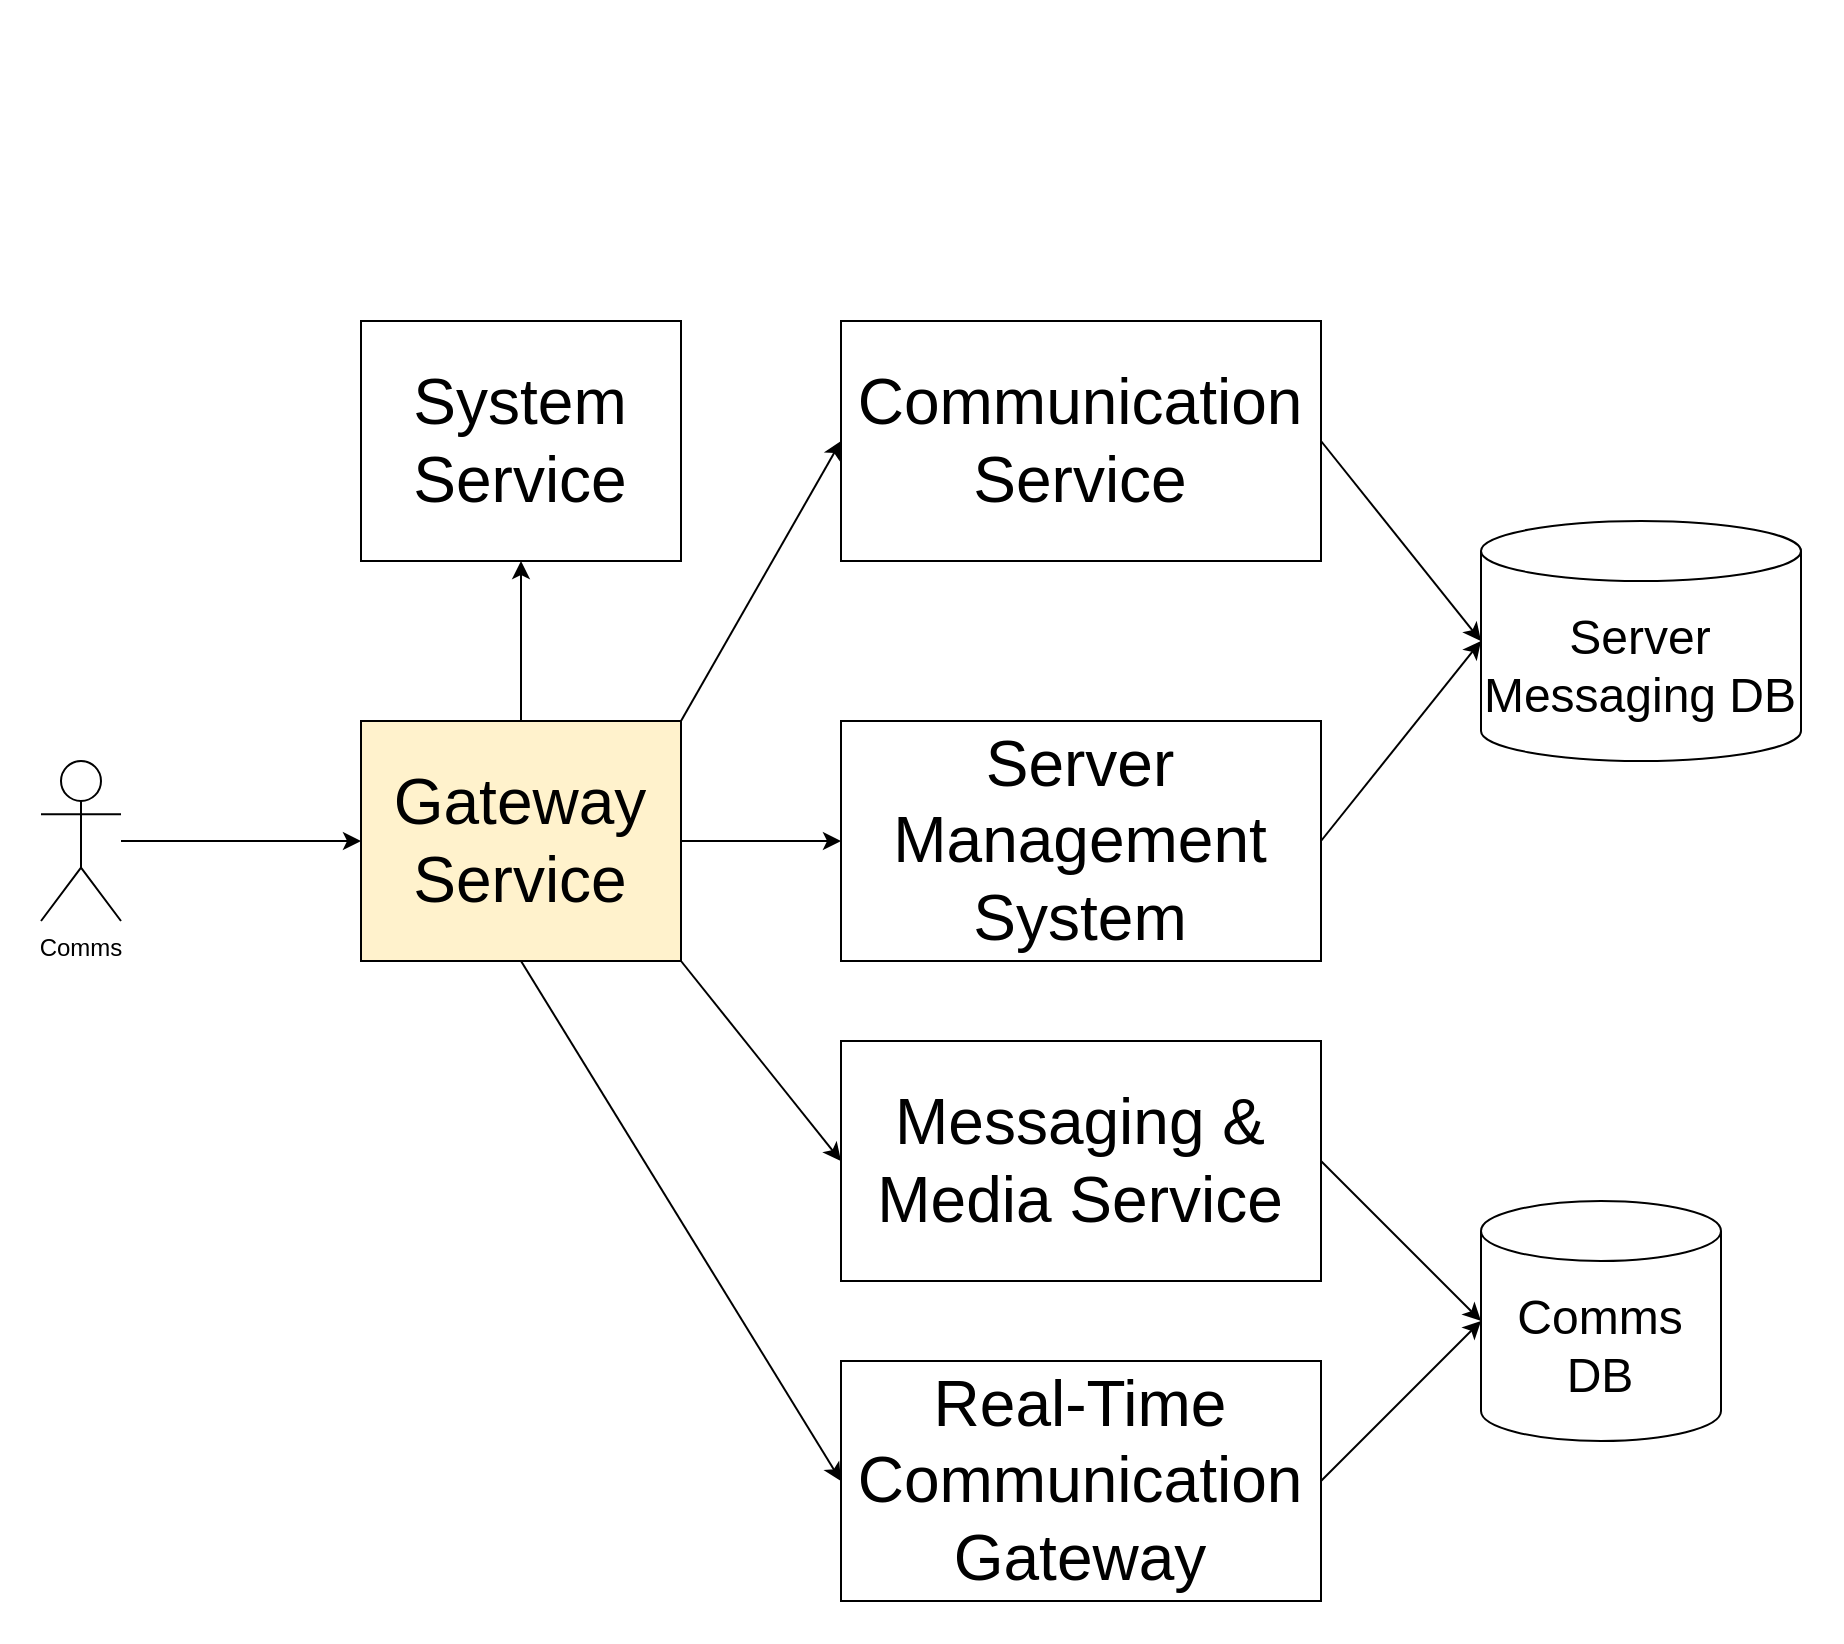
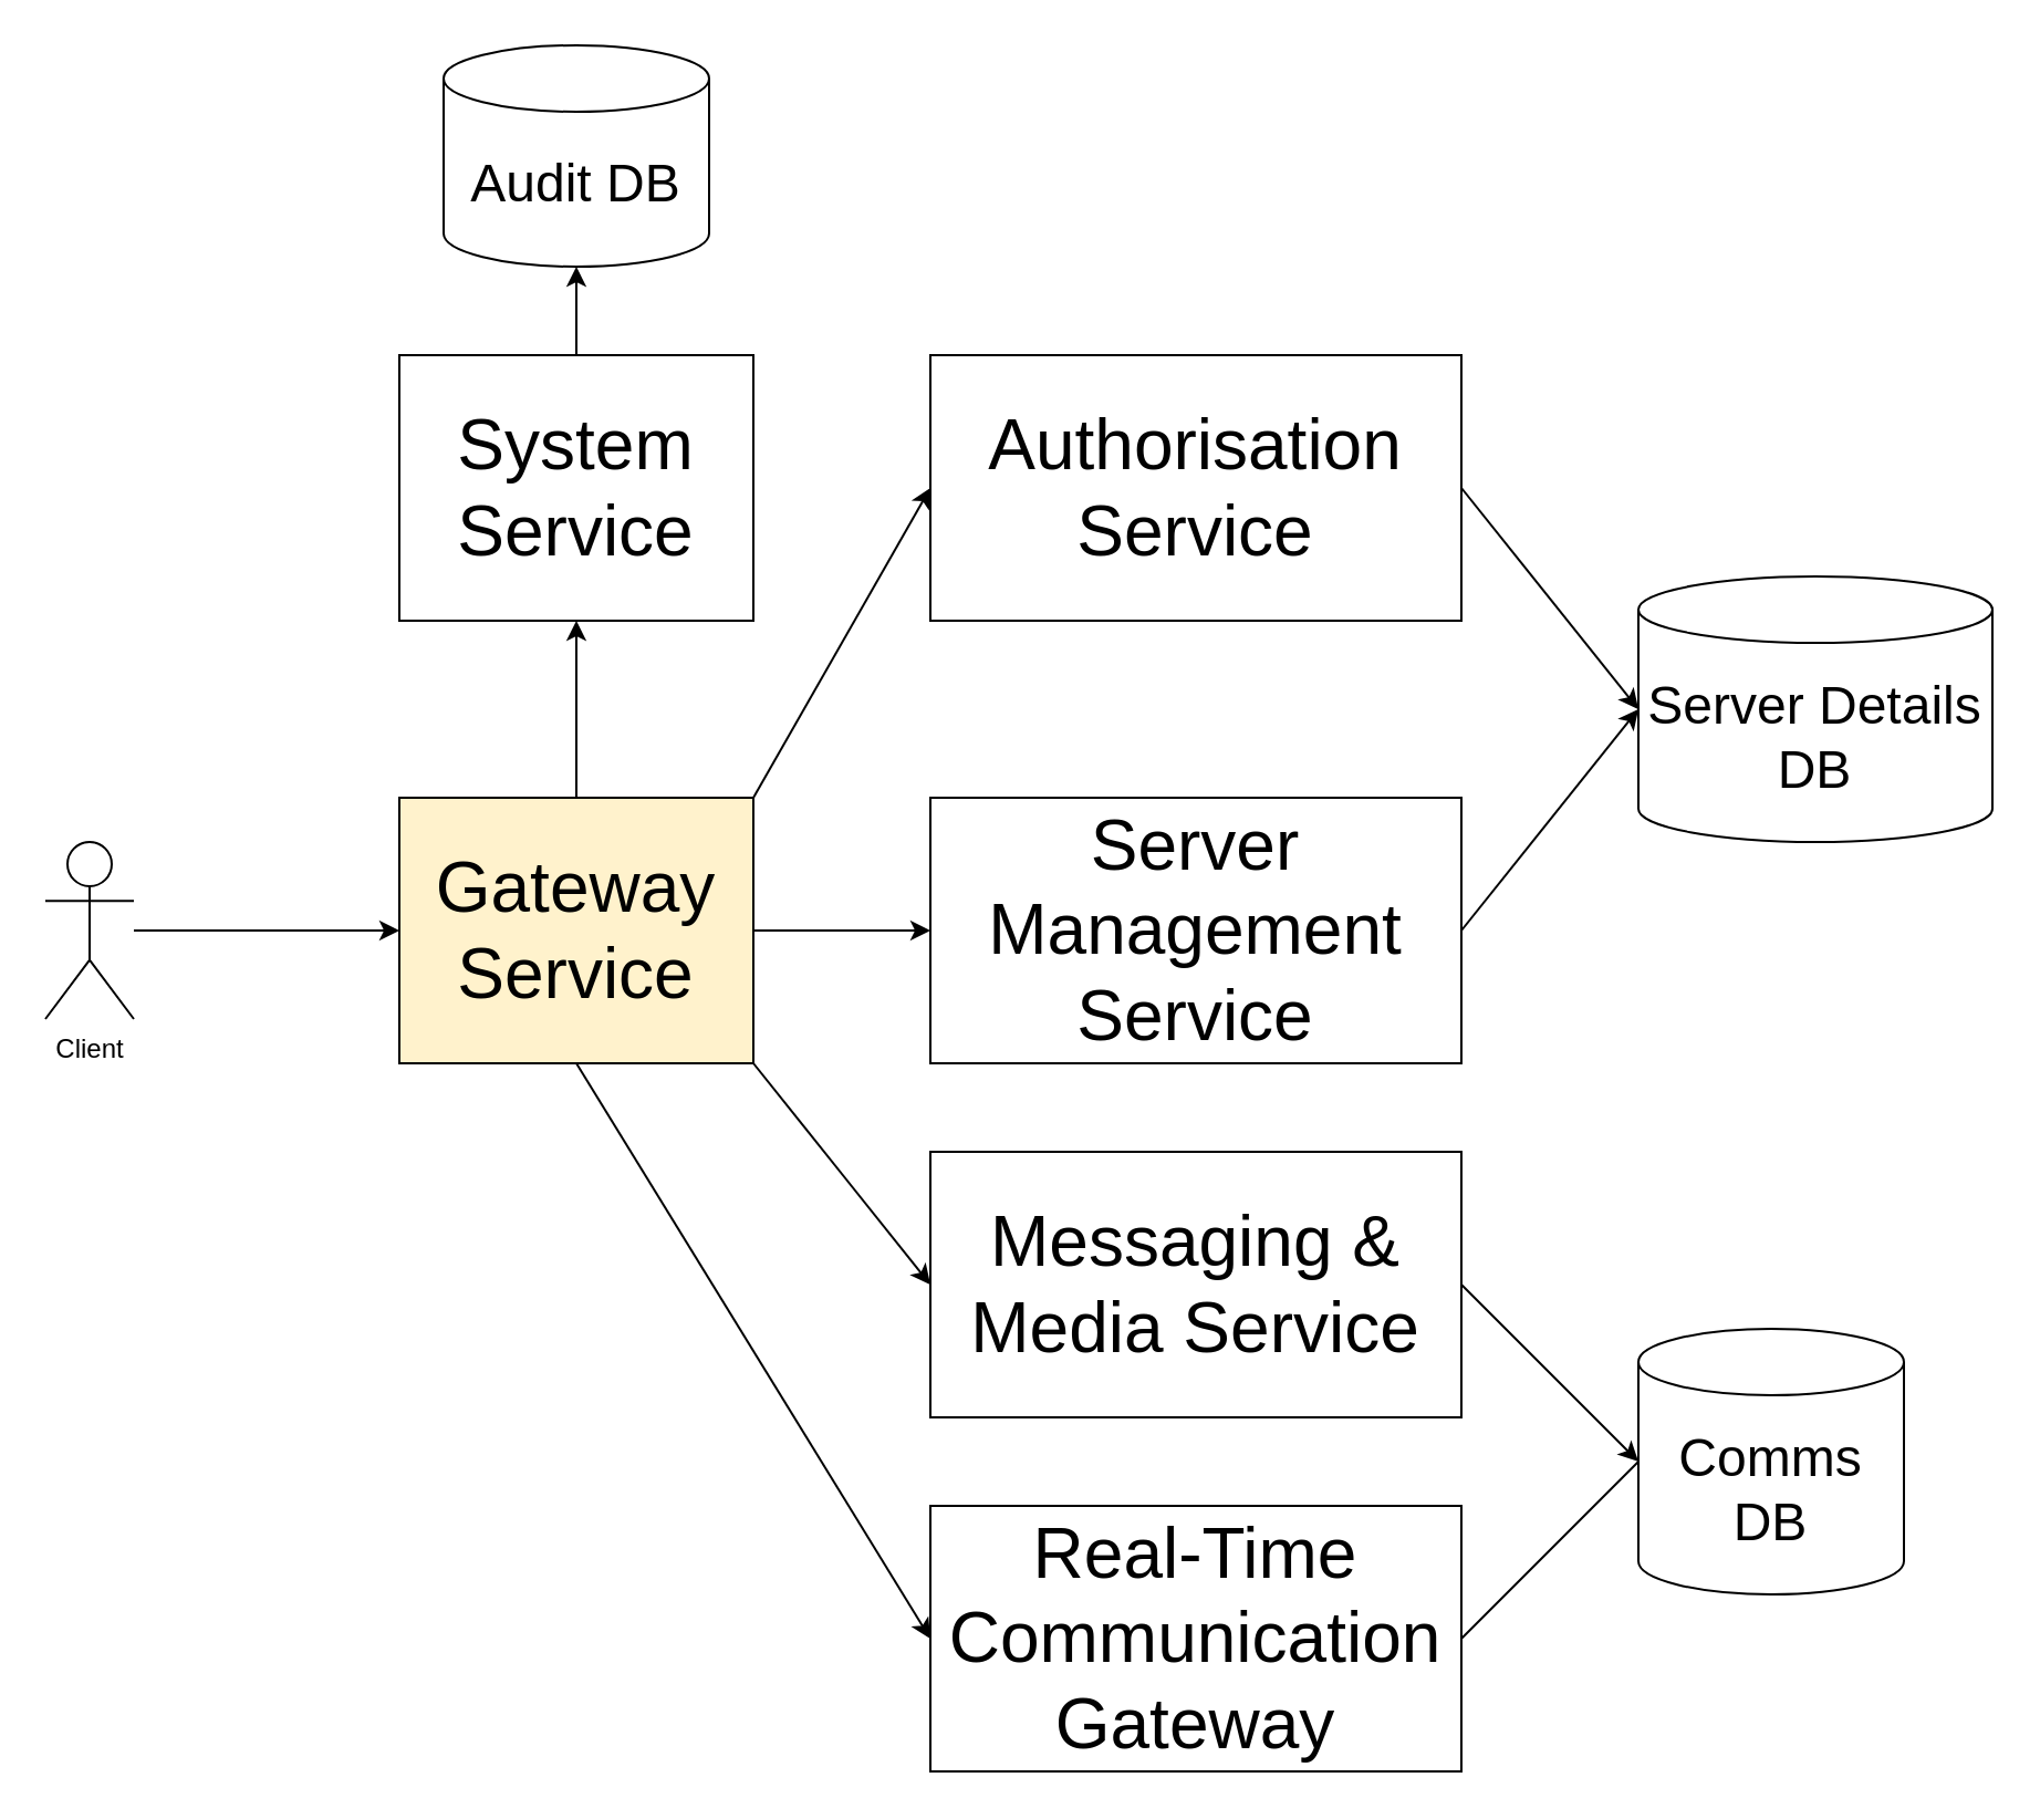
  <mxCell id="0" />
  <mxCell id="1" parent="0" />
  <mxCell id="2" value="&lt;div&gt;&lt;font style=&quot;font-size: 32px;&quot;&gt;Gateway&lt;/font&gt;&lt;/div&gt;&lt;div&gt;&lt;font style=&quot;font-size: 32px;&quot;&gt;Service&lt;/font&gt;&lt;/div&gt;" style="rounded=0;whiteSpace=wrap;html=1;fillColor=#fff2cc;" vertex="1" parent="1"><mxGeometry x="180" y="360" width="160" height="120" as="geometry" /></mxCell>
- <mxCell id="3" value="Comms" style="shape=umlActor;verticalLabelPosition=bottom;verticalAlign=top;html=1;outlineConnect=0;" vertex="1" parent="1"><mxGeometry x="20" y="380" width="40" height="80" as="geometry" /></mxCell>
- <mxCell id="4" value="&lt;font style=&quot;font-size: 32px;&quot;&gt;Communication Service&lt;/font&gt;" style="rounded=0;whiteSpace=wrap;html=1;" vertex="1" parent="1"><mxGeometry x="420" y="160" width="240" height="120" as="geometry" /></mxCell>
- <mxCell id="5" value="&lt;font style=&quot;font-size: 32px;&quot;&gt;Server Management System&lt;/font&gt;" style="rounded=0;whiteSpace=wrap;html=1;" vertex="1" parent="1"><mxGeometry x="420" y="360" width="240" height="120" as="geometry" /></mxCell>
+ <mxCell id="3" value="Client" style="shape=umlActor;verticalLabelPosition=bottom;verticalAlign=top;html=1;outlineConnect=0;" vertex="1" parent="1"><mxGeometry x="20" y="380" width="40" height="80" as="geometry" /></mxCell>
+ <mxCell id="4" value="&lt;font style=&quot;font-size: 32px;&quot;&gt;Authorisation Service&lt;/font&gt;" style="rounded=0;whiteSpace=wrap;html=1;" vertex="1" parent="1"><mxGeometry x="420" y="160" width="240" height="120" as="geometry" /></mxCell>
+ <mxCell id="5" value="&lt;font style=&quot;font-size: 32px;&quot;&gt;Server Management Service&lt;/font&gt;" style="rounded=0;whiteSpace=wrap;html=1;" vertex="1" parent="1"><mxGeometry x="420" y="360" width="240" height="120" as="geometry" /></mxCell>
  <mxCell id="6" value="&lt;font style=&quot;font-size: 32px;&quot;&gt;Messaging &amp;amp; Media Service&lt;/font&gt;" style="rounded=0;whiteSpace=wrap;html=1;" vertex="1" parent="1"><mxGeometry x="420" y="520" width="240" height="120" as="geometry" /></mxCell>
  <mxCell id="7" value="&lt;font style=&quot;font-size: 32px;&quot;&gt;Real-Time Communication Gateway&lt;/font&gt;" style="rounded=0;whiteSpace=wrap;html=1;" vertex="1" parent="1"><mxGeometry x="420" y="680" width="240" height="120" as="geometry" /></mxCell>
  <mxCell id="8" value="&lt;font style=&quot;font-size: 32px;&quot;&gt;System Service&lt;/font&gt;" style="rounded=0;whiteSpace=wrap;html=1;" vertex="1" parent="1"><mxGeometry x="180" y="160" width="160" height="120" as="geometry" /></mxCell>
  <mxCell id="9" value="" style="endArrow=classic;html=1;rounded=0;entryX=0.5;entryY=1;entryDx=0;entryDy=0;exitX=0.5;exitY=0;exitDx=0;exitDy=0;" edge="1" parent="1" source="2" target="8"><mxGeometry width="50" height="50" relative="1" as="geometry"><mxPoint x="450" y="340" as="sourcePoint" /><mxPoint x="500" y="290" as="targetPoint" /></mxGeometry></mxCell>
  <mxCell id="10" value="" style="endArrow=classic;html=1;rounded=0;entryX=0;entryY=0.5;entryDx=0;entryDy=0;" edge="1" parent="1" source="3" target="2"><mxGeometry width="50" height="50" relative="1" as="geometry"><mxPoint x="450" y="340" as="sourcePoint" /><mxPoint x="500" y="290" as="targetPoint" /></mxGeometry></mxCell>
  <mxCell id="11" value="" style="endArrow=classic;html=1;rounded=0;entryX=0;entryY=0.5;entryDx=0;entryDy=0;exitX=1;exitY=0.5;exitDx=0;exitDy=0;" edge="1" parent="1" source="2" target="5"><mxGeometry width="50" height="50" relative="1" as="geometry"><mxPoint x="420" y="560" as="sourcePoint" /><mxPoint x="420" y="480" as="targetPoint" /></mxGeometry></mxCell>
  <mxCell id="12" value="" style="endArrow=classic;html=1;rounded=0;entryX=0;entryY=0.5;entryDx=0;entryDy=0;exitX=1;exitY=1;exitDx=0;exitDy=0;" edge="1" parent="1" source="2" target="6"><mxGeometry width="50" height="50" relative="1" as="geometry"><mxPoint x="390" y="490" as="sourcePoint" /><mxPoint x="470" y="490" as="targetPoint" /></mxGeometry></mxCell>
  <mxCell id="13" value="" style="endArrow=classic;html=1;rounded=0;entryX=0;entryY=0.5;entryDx=0;entryDy=0;exitX=1;exitY=0;exitDx=0;exitDy=0;" edge="1" parent="1" source="2" target="4"><mxGeometry width="50" height="50" relative="1" as="geometry"><mxPoint x="490" y="450" as="sourcePoint" /><mxPoint x="570" y="450" as="targetPoint" /></mxGeometry></mxCell>
  <mxCell id="14" value="" style="endArrow=classic;html=1;rounded=0;entryX=0;entryY=0.5;entryDx=0;entryDy=0;exitX=0.5;exitY=1;exitDx=0;exitDy=0;" edge="1" parent="1" source="2" target="7"><mxGeometry width="50" height="50" relative="1" as="geometry"><mxPoint x="420" y="710" as="sourcePoint" /><mxPoint x="500" y="810" as="targetPoint" /></mxGeometry></mxCell>
  <mxCell id="15" value="&lt;font style=&quot;font-size: 24px;&quot;&gt;Comms DB&lt;/font&gt;" style="shape=cylinder3;whiteSpace=wrap;html=1;boundedLbl=1;backgroundOutline=1;size=15;" vertex="1" parent="1"><mxGeometry x="740" y="600" width="120" height="120" as="geometry" /></mxCell>
  <mxCell id="16" value="" style="endArrow=classic;html=1;rounded=0;entryX=0;entryY=0.5;entryDx=0;entryDy=0;entryPerimeter=0;exitX=1;exitY=0.5;exitDx=0;exitDy=0;" edge="1" parent="1" source="6" target="15"><mxGeometry width="50" height="50" relative="1" as="geometry"><mxPoint x="690" y="620" as="sourcePoint" /><mxPoint x="740" y="570" as="targetPoint" /></mxGeometry></mxCell>
- <mxCell id="17" value="" style="endArrow=classic;html=1;rounded=0;entryX=0;entryY=0.5;entryDx=0;entryDy=0;entryPerimeter=0;exitX=1;exitY=0.5;exitDx=0;exitDy=0;" edge="1" parent="1" source="7" target="15"><mxGeometry width="50" height="50" relative="1" as="geometry"><mxPoint x="730" y="740" as="sourcePoint" /><mxPoint x="810" y="830" as="targetPoint" /></mxGeometry></mxCell>
- <mxCell id="18" value="&lt;font style=&quot;font-size: 24px;&quot;&gt;Server Messaging DB&lt;/font&gt;" style="shape=cylinder3;whiteSpace=wrap;html=1;boundedLbl=1;backgroundOutline=1;size=15;" vertex="1" parent="1"><mxGeometry x="740" y="260" width="160" height="120" as="geometry" /></mxCell>
+ <mxCell id="17" value="" style="endArrow=none;html=1;rounded=0;entryX=0;entryY=0.5;entryDx=0;entryDy=0;entryPerimeter=0;exitX=1;exitY=0.5;exitDx=0;exitDy=0;" edge="1" parent="1" source="7" target="15"><mxGeometry width="50" height="50" relative="1" as="geometry"><mxPoint x="730" y="740" as="sourcePoint" /><mxPoint x="810" y="830" as="targetPoint" /></mxGeometry></mxCell>
+ <mxCell id="18" value="&lt;font style=&quot;font-size: 24px;&quot;&gt;Server Details DB&lt;/font&gt;" style="shape=cylinder3;whiteSpace=wrap;html=1;boundedLbl=1;backgroundOutline=1;size=15;" vertex="1" parent="1"><mxGeometry x="740" y="260" width="160" height="120" as="geometry" /></mxCell>
  <mxCell id="19" value="" style="endArrow=classic;html=1;rounded=0;entryX=0;entryY=0.5;entryDx=0;entryDy=0;entryPerimeter=0;exitX=1;exitY=0.5;exitDx=0;exitDy=0;" edge="1" parent="1" source="5" target="18"><mxGeometry width="50" height="50" relative="1" as="geometry"><mxPoint x="760" y="580" as="sourcePoint" /><mxPoint x="840" y="660" as="targetPoint" /></mxGeometry></mxCell>
  <mxCell id="20" value="" style="endArrow=classic;html=1;rounded=0;entryX=0;entryY=0.5;entryDx=0;entryDy=0;entryPerimeter=0;exitX=1;exitY=0.5;exitDx=0;exitDy=0;" edge="1" parent="1" source="4" target="18"><mxGeometry width="50" height="50" relative="1" as="geometry"><mxPoint x="740" y="490" as="sourcePoint" /><mxPoint x="820" y="490" as="targetPoint" /></mxGeometry></mxCell>
+ <mxCell id="21" value="&lt;font style=&quot;font-size: 24px;&quot;&gt;Audit DB&lt;/font&gt;" style="shape=cylinder3;whiteSpace=wrap;html=1;boundedLbl=1;backgroundOutline=1;size=15;" vertex="1" parent="1"><mxGeometry x="200" y="20" width="120" height="100" as="geometry" /></mxCell>
+ <mxCell id="22" value="" style="endArrow=classic;html=1;rounded=0;entryX=0.5;entryY=1;entryDx=0;entryDy=0;exitX=0.5;exitY=0;exitDx=0;exitDy=0;entryPerimeter=0;" edge="1" parent="1" source="8" target="21"><mxGeometry width="50" height="50" relative="1" as="geometry"><mxPoint x="280" y="390" as="sourcePoint" /><mxPoint x="280" y="310" as="targetPoint" /></mxGeometry></mxCell>
